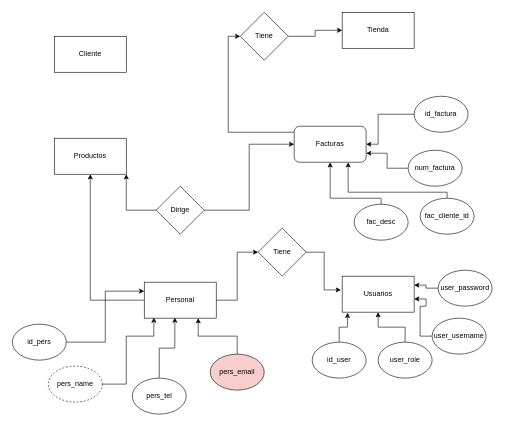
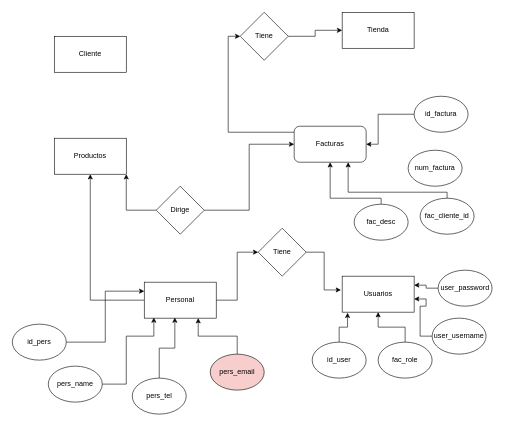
  <mxCell id="0" />
  <mxCell id="1" parent="0" />
  <mxCell id="2" value="Usuarios" style="rounded=0;whiteSpace=wrap;html=1;" vertex="1" parent="1"><mxGeometry x="570" y="460" width="120" height="60" as="geometry" /></mxCell>
  <mxCell id="3" value="Cliente" style="rounded=0;whiteSpace=wrap;html=1;" vertex="1" parent="1"><mxGeometry x="90" y="60" width="120" height="60" as="geometry" /></mxCell>
  <mxCell id="4" value="Tienda" style="rounded=0;whiteSpace=wrap;html=1;" vertex="1" parent="1"><mxGeometry x="570" y="20" width="120" height="60" as="geometry" /></mxCell>
  <mxCell id="5" style="edgeStyle=orthogonalEdgeStyle;rounded=0;orthogonalLoop=1;jettySize=auto;html=1;entryX=0;entryY=0.5;entryDx=0;entryDy=0;strokeColor=default;" edge="1" parent="1" source="6" target="12"><mxGeometry relative="1" as="geometry"><Array as="points"><mxPoint x="380" y="220" /><mxPoint x="380" y="60" /></Array></mxGeometry></mxCell>
  <mxCell id="6" value="Facturas" style="whiteSpace=wrap;html=1;rounded=1;" vertex="1" parent="1"><mxGeometry x="490" y="210" width="120" height="60" as="geometry" /></mxCell>
  <mxCell id="7" style="edgeStyle=orthogonalEdgeStyle;rounded=0;orthogonalLoop=1;jettySize=auto;html=1;entryX=0;entryY=0.5;entryDx=0;entryDy=0;strokeColor=default;" edge="1" parent="1" source="9" target="17"><mxGeometry relative="1" as="geometry" /></mxCell>
  <mxCell id="8" style="edgeStyle=orthogonalEdgeStyle;rounded=0;orthogonalLoop=1;jettySize=auto;html=1;strokeColor=default;" edge="1" parent="1" source="9" target="10"><mxGeometry relative="1" as="geometry" /></mxCell>
  <mxCell id="9" value="Personal" style="rounded=0;whiteSpace=wrap;html=1;" vertex="1" parent="1"><mxGeometry x="240" y="470" width="120" height="60" as="geometry" /></mxCell>
  <mxCell id="10" value="Productos" style="rounded=0;whiteSpace=wrap;html=1;" vertex="1" parent="1"><mxGeometry x="90" y="230" width="120" height="60" as="geometry" /></mxCell>
  <mxCell id="11" style="edgeStyle=orthogonalEdgeStyle;rounded=0;orthogonalLoop=1;jettySize=auto;html=1;entryX=0;entryY=0.5;entryDx=0;entryDy=0;strokeColor=default;" edge="1" parent="1" source="12" target="4"><mxGeometry relative="1" as="geometry" /></mxCell>
  <mxCell id="12" value="Tiene" style="rhombus;whiteSpace=wrap;html=1;" vertex="1" parent="1"><mxGeometry x="400" y="20" width="80" height="80" as="geometry" /></mxCell>
  <mxCell id="13" style="edgeStyle=orthogonalEdgeStyle;rounded=0;orthogonalLoop=1;jettySize=auto;html=1;entryX=0;entryY=0.5;entryDx=0;entryDy=0;strokeColor=default;" edge="1" parent="1" source="15" target="6"><mxGeometry relative="1" as="geometry" /></mxCell>
  <mxCell id="14" style="edgeStyle=orthogonalEdgeStyle;rounded=0;orthogonalLoop=1;jettySize=auto;html=1;entryX=1;entryY=1;entryDx=0;entryDy=0;strokeColor=default;" edge="1" parent="1" source="15" target="10"><mxGeometry relative="1" as="geometry" /></mxCell>
  <mxCell id="15" value="Dirige" style="rhombus;whiteSpace=wrap;html=1;" vertex="1" parent="1"><mxGeometry x="260" y="310" width="80" height="80" as="geometry" /></mxCell>
  <mxCell id="16" style="edgeStyle=orthogonalEdgeStyle;rounded=0;orthogonalLoop=1;jettySize=auto;html=1;entryX=-0.017;entryY=0.383;entryDx=0;entryDy=0;entryPerimeter=0;strokeColor=default;" edge="1" parent="1" source="17" target="2"><mxGeometry relative="1" as="geometry" /></mxCell>
  <mxCell id="17" value="Tiene" style="rhombus;whiteSpace=wrap;html=1;" vertex="1" parent="1"><mxGeometry x="430" y="380" width="80" height="80" as="geometry" /></mxCell>
  <mxCell id="18" style="edgeStyle=orthogonalEdgeStyle;rounded=0;orthogonalLoop=1;jettySize=auto;html=1;entryX=0;entryY=0.25;entryDx=0;entryDy=0;" edge="1" parent="1" source="19" target="9"><mxGeometry relative="1" as="geometry" /></mxCell>
  <mxCell id="19" value="id_pers" style="ellipse;whiteSpace=wrap;html=1;" vertex="1" parent="1"><mxGeometry x="20" y="540" width="90" height="60" as="geometry" /></mxCell>
  <mxCell id="20" style="edgeStyle=orthogonalEdgeStyle;rounded=0;orthogonalLoop=1;jettySize=auto;html=1;entryX=0.133;entryY=0.983;entryDx=0;entryDy=0;entryPerimeter=0;" edge="1" parent="1" source="21" target="9"><mxGeometry relative="1" as="geometry"><Array as="points"><mxPoint x="210" y="640" /><mxPoint x="210" y="560" /><mxPoint x="256" y="560" /></Array></mxGeometry></mxCell>
- <mxCell id="21" value="pers_name" style="ellipse;whiteSpace=wrap;html=1;dashed=1;" vertex="1" parent="1"><mxGeometry x="80" y="610" width="90" height="60" as="geometry" /></mxCell>
+ <mxCell id="21" value="pers_name" style="ellipse;whiteSpace=wrap;html=1;" vertex="1" parent="1"><mxGeometry x="80" y="610" width="90" height="60" as="geometry" /></mxCell>
  <mxCell id="22" style="edgeStyle=orthogonalEdgeStyle;rounded=0;orthogonalLoop=1;jettySize=auto;html=1;entryX=0.425;entryY=0.983;entryDx=0;entryDy=0;entryPerimeter=0;" edge="1" parent="1" source="23" target="9"><mxGeometry relative="1" as="geometry" /></mxCell>
  <mxCell id="23" value="pers_tel" style="ellipse;whiteSpace=wrap;html=1;" vertex="1" parent="1"><mxGeometry x="220" y="630" width="90" height="60" as="geometry" /></mxCell>
  <mxCell id="24" style="edgeStyle=orthogonalEdgeStyle;rounded=0;orthogonalLoop=1;jettySize=auto;html=1;entryX=0.75;entryY=1;entryDx=0;entryDy=0;" edge="1" parent="1" source="25" target="9"><mxGeometry relative="1" as="geometry" /></mxCell>
  <mxCell id="25" value="pers_email" style="ellipse;whiteSpace=wrap;html=1;fillColor=#f8cecc;" vertex="1" parent="1"><mxGeometry x="350" y="590" width="90" height="60" as="geometry" /></mxCell>
  <mxCell id="26" style="edgeStyle=orthogonalEdgeStyle;rounded=0;orthogonalLoop=1;jettySize=auto;html=1;entryX=0.075;entryY=1.017;entryDx=0;entryDy=0;entryPerimeter=0;" edge="1" parent="1" source="27" target="2"><mxGeometry relative="1" as="geometry" /></mxCell>
  <mxCell id="27" value="id_user" style="ellipse;whiteSpace=wrap;html=1;" vertex="1" parent="1"><mxGeometry x="520" y="570" width="90" height="60" as="geometry" /></mxCell>
  <mxCell id="28" style="edgeStyle=orthogonalEdgeStyle;rounded=0;orthogonalLoop=1;jettySize=auto;html=1;" edge="1" parent="1" source="29" target="2"><mxGeometry relative="1" as="geometry" /></mxCell>
- <mxCell id="29" value="user_role" style="ellipse;whiteSpace=wrap;html=1;" vertex="1" parent="1"><mxGeometry x="630" y="570" width="90" height="60" as="geometry" /></mxCell>
+ <mxCell id="29" value="fac_role" style="ellipse;whiteSpace=wrap;html=1;" vertex="1" parent="1"><mxGeometry x="630" y="570" width="90" height="60" as="geometry" /></mxCell>
  <mxCell id="30" style="edgeStyle=orthogonalEdgeStyle;rounded=0;orthogonalLoop=1;jettySize=auto;html=1;entryX=1;entryY=0.633;entryDx=0;entryDy=0;entryPerimeter=0;" edge="1" parent="1" source="31" target="2"><mxGeometry relative="1" as="geometry" /></mxCell>
  <mxCell id="31" value="user_username" style="ellipse;whiteSpace=wrap;html=1;" vertex="1" parent="1"><mxGeometry x="720" y="530" width="90" height="60" as="geometry" /></mxCell>
  <mxCell id="32" style="edgeStyle=orthogonalEdgeStyle;rounded=0;orthogonalLoop=1;jettySize=auto;html=1;entryX=1;entryY=0.25;entryDx=0;entryDy=0;" edge="1" parent="1" source="33" target="2"><mxGeometry relative="1" as="geometry" /></mxCell>
  <mxCell id="33" value="user_password" style="ellipse;whiteSpace=wrap;html=1;" vertex="1" parent="1"><mxGeometry x="730" y="450" width="90" height="60" as="geometry" /></mxCell>
  <mxCell id="34" style="edgeStyle=orthogonalEdgeStyle;rounded=0;orthogonalLoop=1;jettySize=auto;html=1;entryX=1;entryY=0.5;entryDx=0;entryDy=0;strokeColor=default;" edge="1" parent="1" source="35" target="6"><mxGeometry relative="1" as="geometry"><Array as="points"><mxPoint x="630" y="240" /></Array></mxGeometry></mxCell>
  <mxCell id="35" value="id_factura" style="ellipse;whiteSpace=wrap;html=1;" vertex="1" parent="1"><mxGeometry x="690" y="160" width="90" height="60" as="geometry" /></mxCell>
- <mxCell id="36" style="edgeStyle=orthogonalEdgeStyle;rounded=0;orthogonalLoop=1;jettySize=auto;html=1;entryX=1;entryY=0.75;entryDx=0;entryDy=0;strokeColor=default;" edge="1" parent="1" source="37" target="6"><mxGeometry relative="1" as="geometry" /></mxCell>
  <mxCell id="37" value="num_factura" style="ellipse;whiteSpace=wrap;html=1;" vertex="1" parent="1"><mxGeometry x="680" y="250" width="90" height="60" as="geometry" /></mxCell>
  <mxCell id="38" style="edgeStyle=orthogonalEdgeStyle;rounded=0;orthogonalLoop=1;jettySize=auto;html=1;entryX=0.75;entryY=1;entryDx=0;entryDy=0;strokeColor=default;" edge="1" parent="1" source="39" target="6"><mxGeometry relative="1" as="geometry"><Array as="points"><mxPoint x="745" y="320" /><mxPoint x="580" y="320" /></Array></mxGeometry></mxCell>
  <mxCell id="39" value="fac_cliente_id" style="ellipse;whiteSpace=wrap;html=1;" vertex="1" parent="1"><mxGeometry x="700" y="330" width="90" height="60" as="geometry" /></mxCell>
  <mxCell id="40" style="edgeStyle=orthogonalEdgeStyle;rounded=0;orthogonalLoop=1;jettySize=auto;html=1;entryX=0.5;entryY=1;entryDx=0;entryDy=0;strokeColor=default;" edge="1" parent="1" source="41" target="6"><mxGeometry relative="1" as="geometry"><Array as="points"><mxPoint x="635" y="330" /><mxPoint x="550" y="330" /></Array></mxGeometry></mxCell>
  <mxCell id="41" value="fac_desc" style="ellipse;whiteSpace=wrap;html=1;" vertex="1" parent="1"><mxGeometry x="590" y="340" width="90" height="60" as="geometry" /></mxCell>
